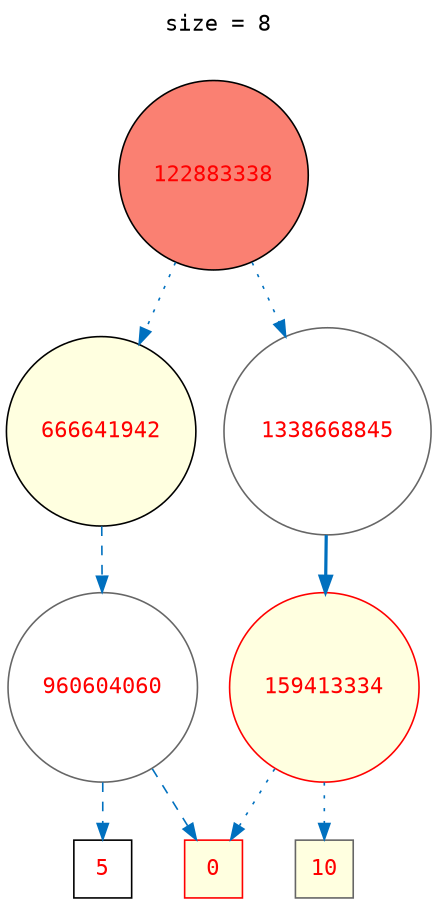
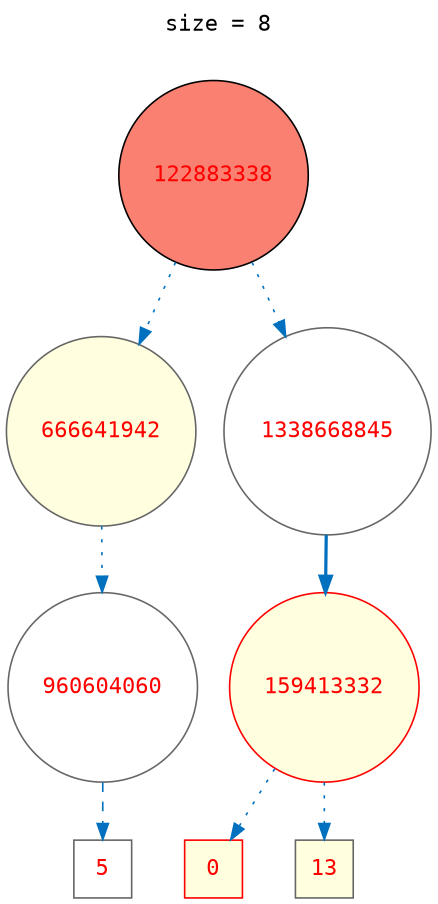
  digraph {
    fontname="DejaVu Sans Mono"
    label="size = 8"
    labelloc=t
    node [color=gray40 fillcolor=lightyellow fontcolor=red fontname="DejaVu Sans Mono" shape=circle style=filled]
    edge [color="#0070BF" fontname="DejaVu Sans Mono" style=dotted]
    122883338 [color=black fillcolor=salmon]
-   666641942 [color=black]
+   666641942
    1338668845 [fillcolor=white]
    960604060 [fillcolor=white]
-   159413332 [color=red label=159413334]
+   159413332 [color=red]
    n6 [color=red label=0 shape=square]
-   n7 [color=black fillcolor=white label=5 shape=square]
-   n8 [label=10 shape=square]
+   n7 [fillcolor=white label=5 shape=square]
+   n8 [label=13 shape=square]
    122883338 -> 666641942
    122883338 -> 1338668845
-   666641942 -> 960604060 [style=dashed]
+   666641942 -> 960604060
    1338668845 -> 159413332 [style=bold]
-   960604060 -> n6 [style=dashed]
    960604060 -> n7 [style=dashed]
    159413332 -> n6
    159413332 -> n8
  }
